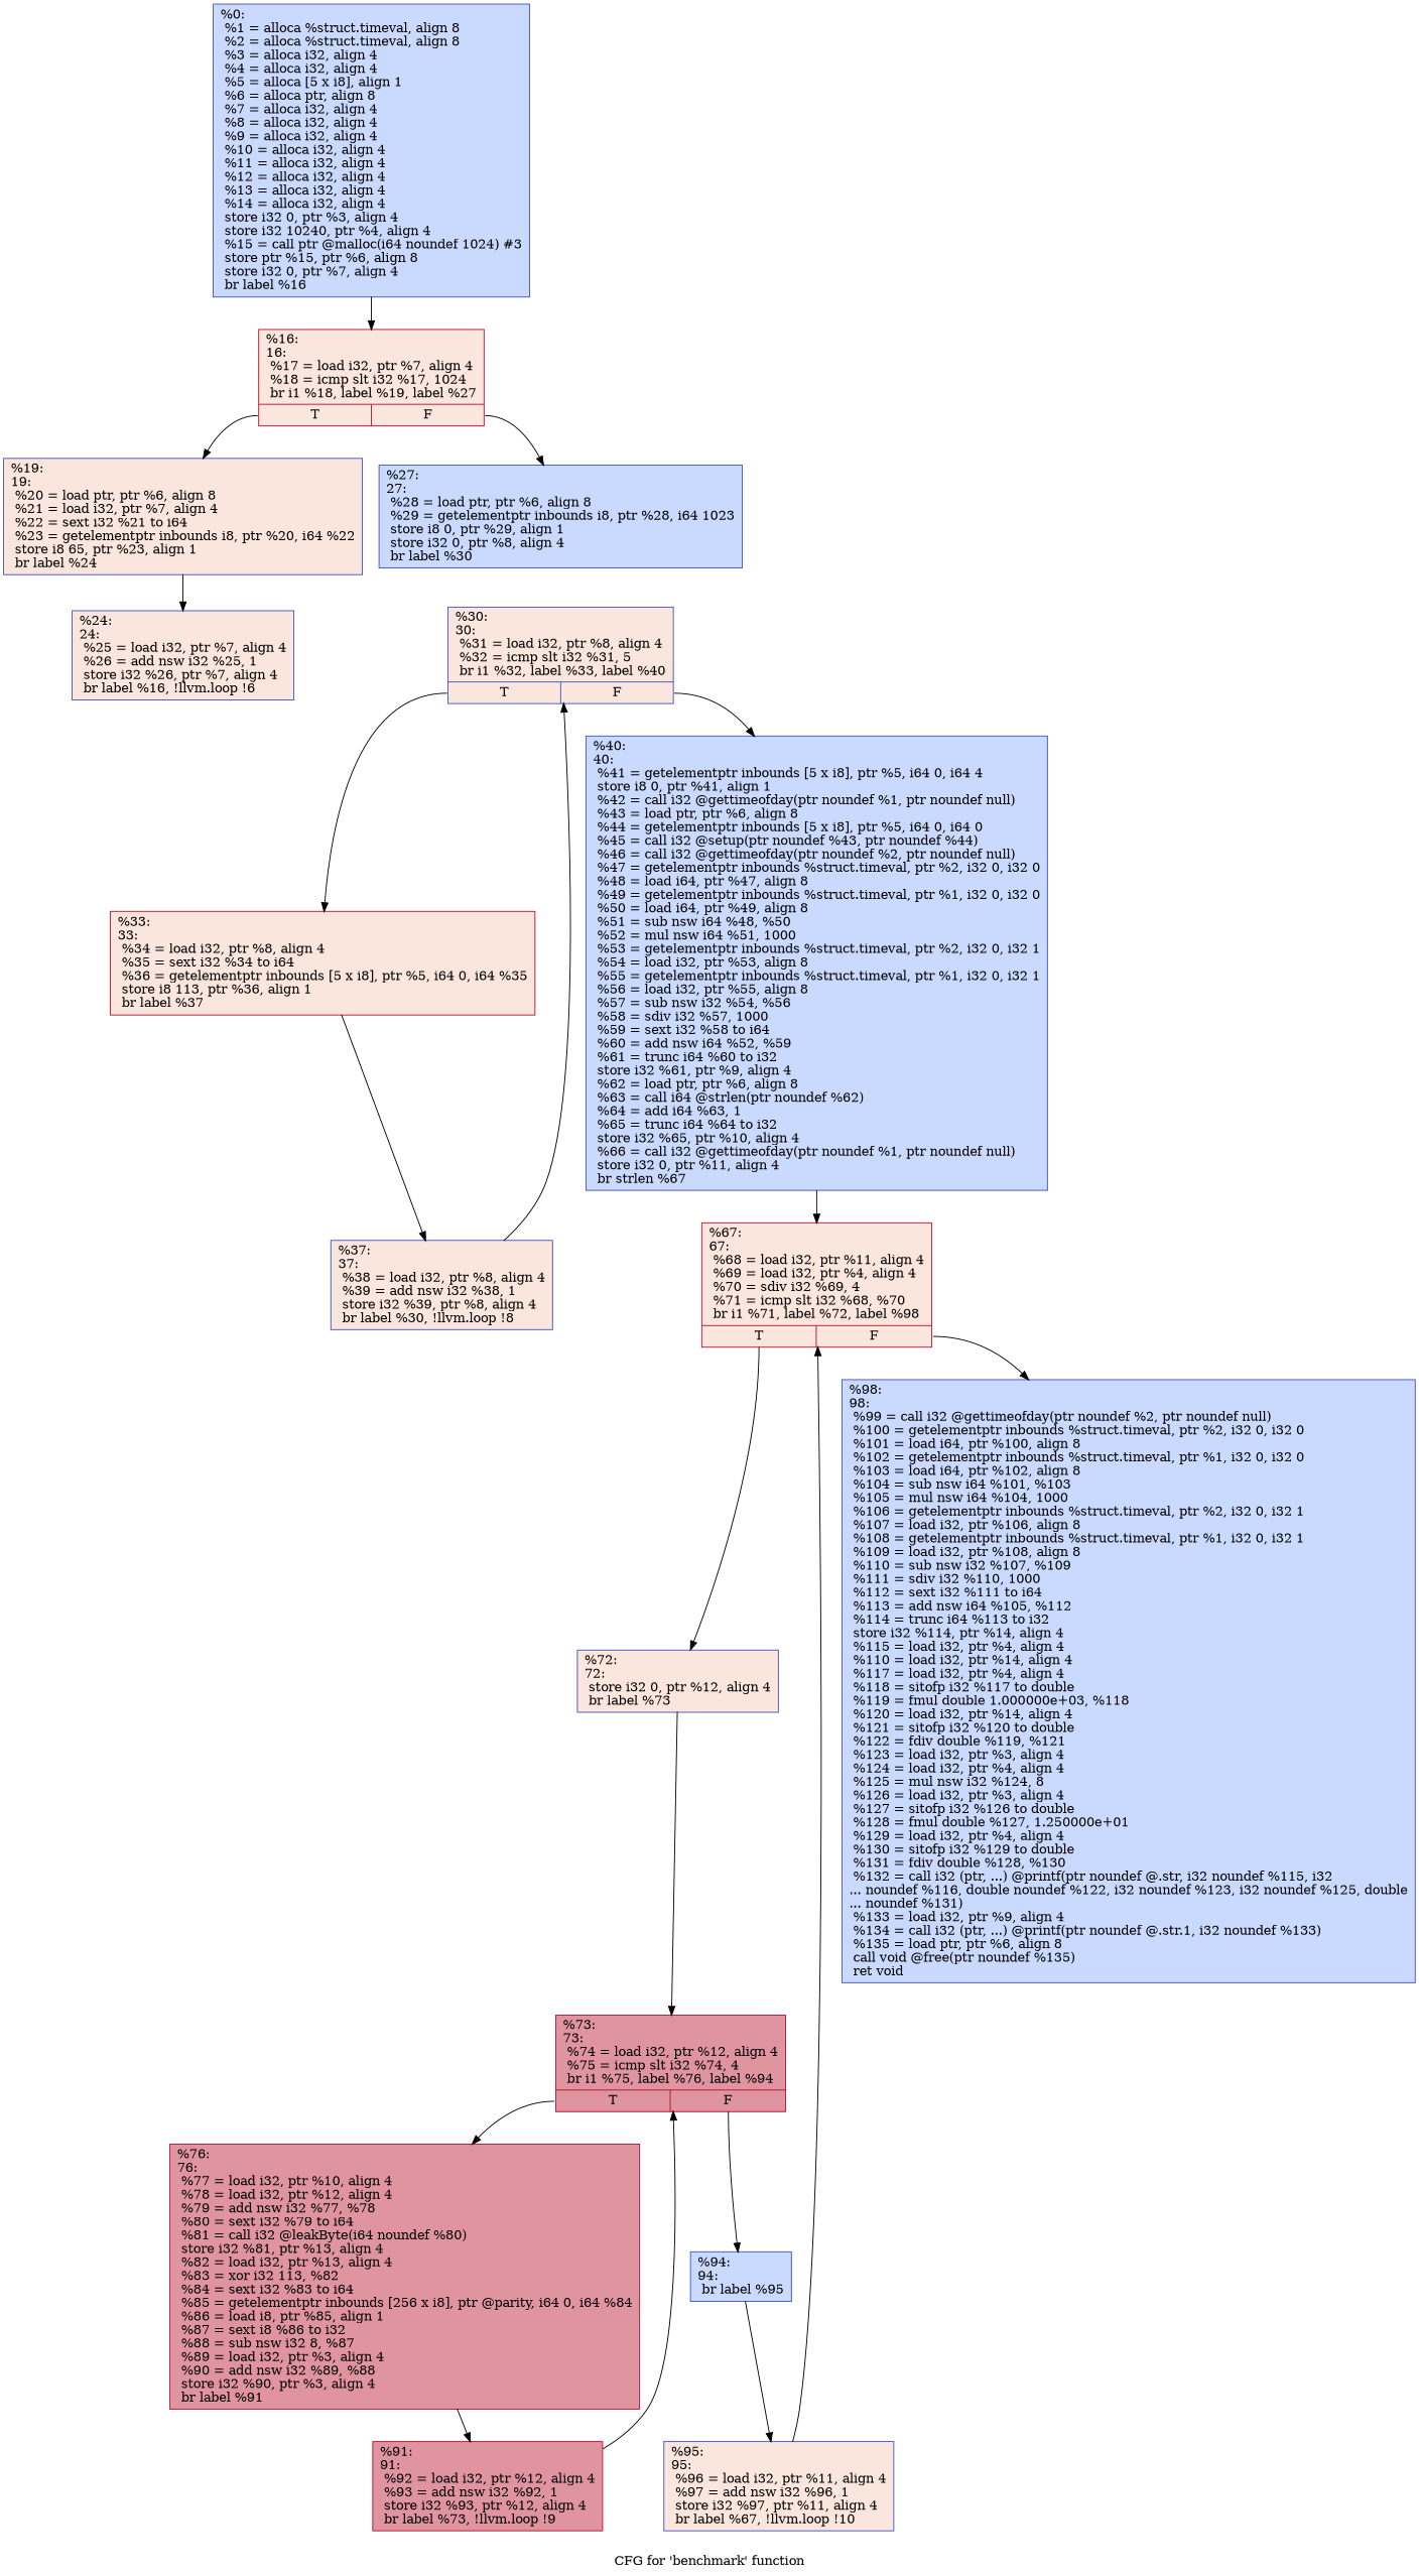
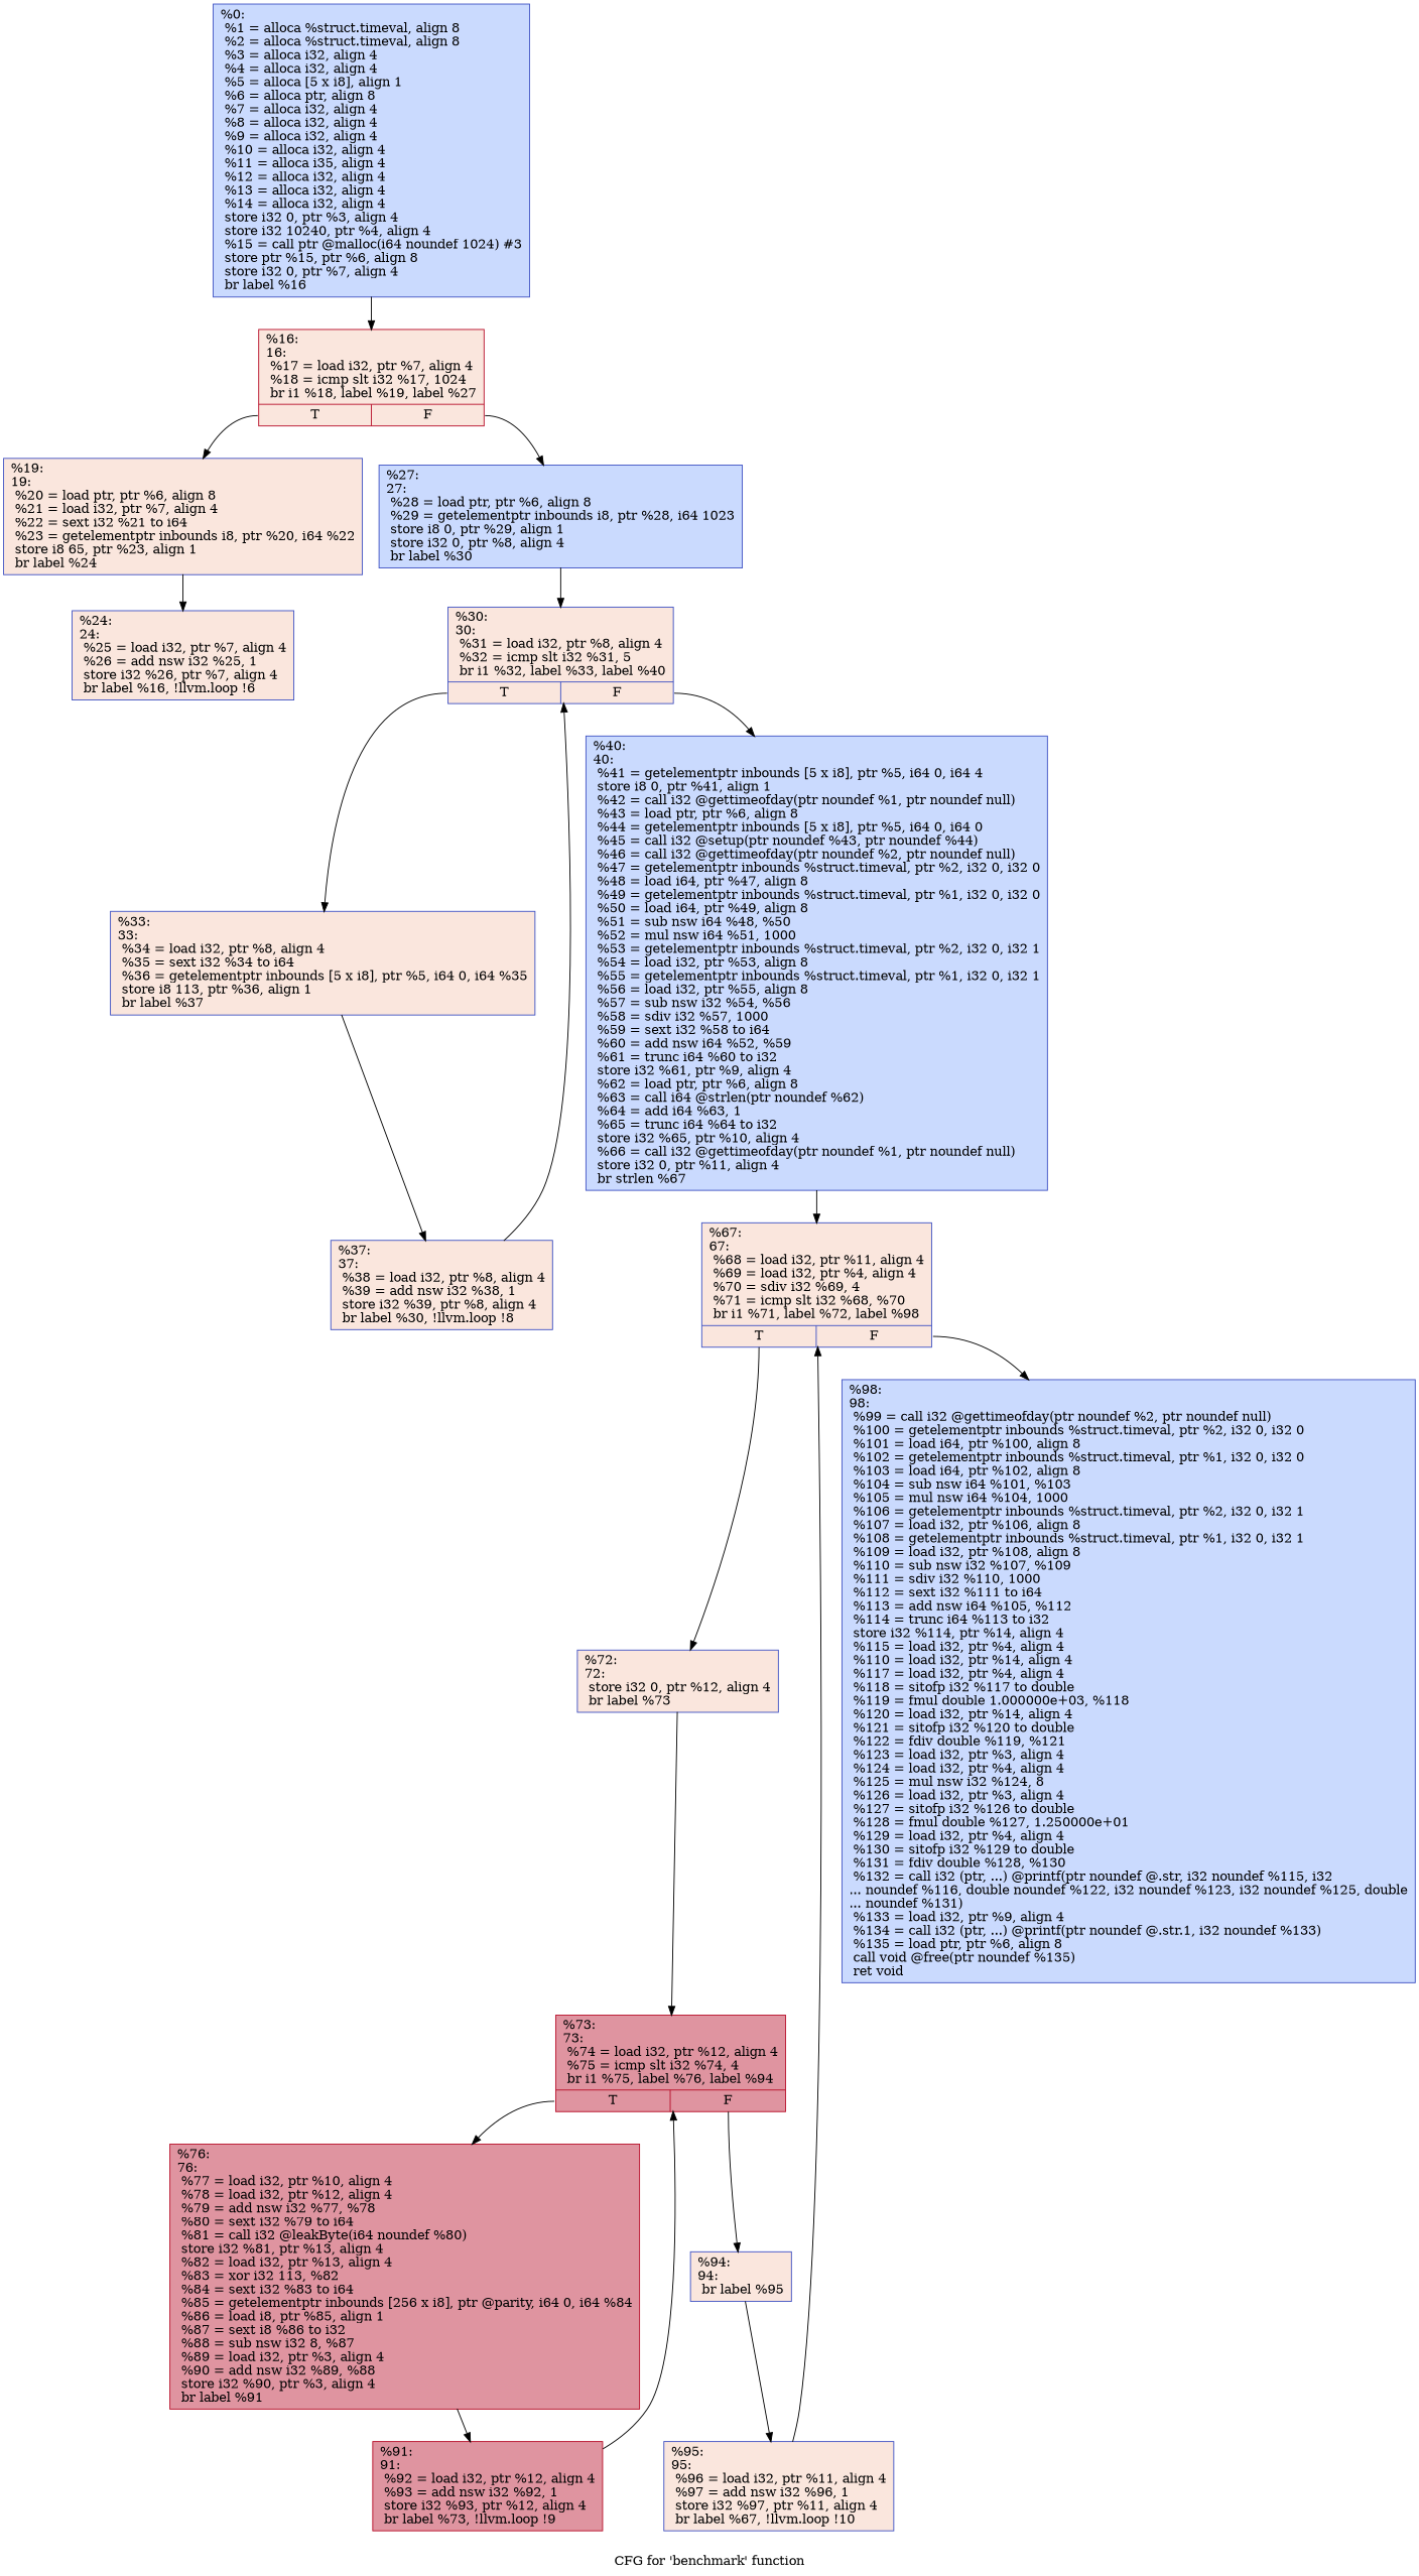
  digraph {
    label="CFG for 'benchmark' function"
    node [color="#3d50c3ff" fillcolor="#f3c7b170" shape=record style=filled]
-   n1 [fillcolor="#88abfd70" label="{%0:\l  %1 = alloca %struct.timeval, align 8\l  %2 = alloca %struct.timeval, align 8\l  %3 = alloca i32, align 4\l  %4 = alloca i32, align 4\l  %5 = alloca [5 x i8], align 1\l  %6 = alloca ptr, align 8\l  %7 = alloca i32, align 4\l  %8 = alloca i32, align 4\l  %9 = alloca i32, align 4\l  %10 = alloca i32, align 4\l  %11 = alloca i32, align 4\l  %12 = alloca i32, align 4\l  %13 = alloca i32, align 4\l  %14 = alloca i32, align 4\l  store i32 0, ptr %3, align 4\l  store i32 10240, ptr %4, align 4\l  %15 = call ptr @malloc(i64 noundef 1024) #3\l  store ptr %15, ptr %6, align 8\l  store i32 0, ptr %7, align 4\l  br label %16\l}"]
+   n1 [fillcolor="#88abfd70" label="{%0:\l  %1 = alloca %struct.timeval, align 8\l  %2 = alloca %struct.timeval, align 8\l  %3 = alloca i32, align 4\l  %4 = alloca i32, align 4\l  %5 = alloca [5 x i8], align 1\l  %6 = alloca ptr, align 8\l  %7 = alloca i32, align 4\l  %8 = alloca i32, align 4\l  %9 = alloca i32, align 4\l  %10 = alloca i32, align 4\l  %11 = alloca i35, align 4\l  %12 = alloca i32, align 4\l  %13 = alloca i32, align 4\l  %14 = alloca i32, align 4\l  store i32 0, ptr %3, align 4\l  store i32 10240, ptr %4, align 4\l  %15 = call ptr @malloc(i64 noundef 1024) #3\l  store ptr %15, ptr %6, align 8\l  store i32 0, ptr %7, align 4\l  br label %16\l}"]
    n2 [color="#b70d28ff" label="{%16:\l16:                                               \l  %17 = load i32, ptr %7, align 4\l  %18 = icmp slt i32 %17, 1024\l  br i1 %18, label %19, label %27\l|{<s0>T|<s1>F}}"]
    n3 [label="{%19:\l19:                                               \l  %20 = load ptr, ptr %6, align 8\l  %21 = load i32, ptr %7, align 4\l  %22 = sext i32 %21 to i64\l  %23 = getelementptr inbounds i8, ptr %20, i64 %22\l  store i8 65, ptr %23, align 1\l  br label %24\l}"]
    n4 [fillcolor="#88abfd70" label="{%27:\l27:                                               \l  %28 = load ptr, ptr %6, align 8\l  %29 = getelementptr inbounds i8, ptr %28, i64 1023\l  store i8 0, ptr %29, align 1\l  store i32 0, ptr %8, align 4\l  br label %30\l}"]
    n5 [label="{%24:\l24:                                               \l  %25 = load i32, ptr %7, align 4\l  %26 = add nsw i32 %25, 1\l  store i32 %26, ptr %7, align 4\l  br label %16, !llvm.loop !6\l}"]
    n6 [label="{%30:\l30:                                               \l  %31 = load i32, ptr %8, align 4\l  %32 = icmp slt i32 %31, 5\l  br i1 %32, label %33, label %40\l|{<s0>T|<s1>F}}"]
-   n7 [color="#b70d28ff" label="{%33:\l33:                                               \l  %34 = load i32, ptr %8, align 4\l  %35 = sext i32 %34 to i64\l  %36 = getelementptr inbounds [5 x i8], ptr %5, i64 0, i64 %35\l  store i8 113, ptr %36, align 1\l  br label %37\l}"]
+   n7 [label="{%33:\l33:                                               \l  %34 = load i32, ptr %8, align 4\l  %35 = sext i32 %34 to i64\l  %36 = getelementptr inbounds [5 x i8], ptr %5, i64 0, i64 %35\l  store i8 113, ptr %36, align 1\l  br label %37\l}"]
    n8 [fillcolor="#88abfd70" label="{%40:\l40:                                               \l  %41 = getelementptr inbounds [5 x i8], ptr %5, i64 0, i64 4\l  store i8 0, ptr %41, align 1\l  %42 = call i32 @gettimeofday(ptr noundef %1, ptr noundef null)\l  %43 = load ptr, ptr %6, align 8\l  %44 = getelementptr inbounds [5 x i8], ptr %5, i64 0, i64 0\l  %45 = call i32 @setup(ptr noundef %43, ptr noundef %44)\l  %46 = call i32 @gettimeofday(ptr noundef %2, ptr noundef null)\l  %47 = getelementptr inbounds %struct.timeval, ptr %2, i32 0, i32 0\l  %48 = load i64, ptr %47, align 8\l  %49 = getelementptr inbounds %struct.timeval, ptr %1, i32 0, i32 0\l  %50 = load i64, ptr %49, align 8\l  %51 = sub nsw i64 %48, %50\l  %52 = mul nsw i64 %51, 1000\l  %53 = getelementptr inbounds %struct.timeval, ptr %2, i32 0, i32 1\l  %54 = load i32, ptr %53, align 8\l  %55 = getelementptr inbounds %struct.timeval, ptr %1, i32 0, i32 1\l  %56 = load i32, ptr %55, align 8\l  %57 = sub nsw i32 %54, %56\l  %58 = sdiv i32 %57, 1000\l  %59 = sext i32 %58 to i64\l  %60 = add nsw i64 %52, %59\l  %61 = trunc i64 %60 to i32\l  store i32 %61, ptr %9, align 4\l  %62 = load ptr, ptr %6, align 8\l  %63 = call i64 @strlen(ptr noundef %62)\l  %64 = add i64 %63, 1\l  %65 = trunc i64 %64 to i32\l  store i32 %65, ptr %10, align 4\l  %66 = call i32 @gettimeofday(ptr noundef %1, ptr noundef null)\l  store i32 0, ptr %11, align 4\l  br strlen %67\l}"]
    n9 [label="{%37:\l37:                                               \l  %38 = load i32, ptr %8, align 4\l  %39 = add nsw i32 %38, 1\l  store i32 %39, ptr %8, align 4\l  br label %30, !llvm.loop !8\l}"]
-   n10 [color="#b70d28ff" label="{%67:\l67:                                               \l  %68 = load i32, ptr %11, align 4\l  %69 = load i32, ptr %4, align 4\l  %70 = sdiv i32 %69, 4\l  %71 = icmp slt i32 %68, %70\l  br i1 %71, label %72, label %98\l|{<s0>T|<s1>F}}"]
+   n10 [label="{%67:\l67:                                               \l  %68 = load i32, ptr %11, align 4\l  %69 = load i32, ptr %4, align 4\l  %70 = sdiv i32 %69, 4\l  %71 = icmp slt i32 %68, %70\l  br i1 %71, label %72, label %98\l|{<s0>T|<s1>F}}"]
    n11 [label="{%72:\l72:                                               \l  store i32 0, ptr %12, align 4\l  br label %73\l}"]
    n12 [fillcolor="#88abfd70" label="{%98:\l98:                                               \l  %99 = call i32 @gettimeofday(ptr noundef %2, ptr noundef null)\l  %100 = getelementptr inbounds %struct.timeval, ptr %2, i32 0, i32 0\l  %101 = load i64, ptr %100, align 8\l  %102 = getelementptr inbounds %struct.timeval, ptr %1, i32 0, i32 0\l  %103 = load i64, ptr %102, align 8\l  %104 = sub nsw i64 %101, %103\l  %105 = mul nsw i64 %104, 1000\l  %106 = getelementptr inbounds %struct.timeval, ptr %2, i32 0, i32 1\l  %107 = load i32, ptr %106, align 8\l  %108 = getelementptr inbounds %struct.timeval, ptr %1, i32 0, i32 1\l  %109 = load i32, ptr %108, align 8\l  %110 = sub nsw i32 %107, %109\l  %111 = sdiv i32 %110, 1000\l  %112 = sext i32 %111 to i64\l  %113 = add nsw i64 %105, %112\l  %114 = trunc i64 %113 to i32\l  store i32 %114, ptr %14, align 4\l  %115 = load i32, ptr %4, align 4\l  %110 = load i32, ptr %14, align 4\l  %117 = load i32, ptr %4, align 4\l  %118 = sitofp i32 %117 to double\l  %119 = fmul double 1.000000e+03, %118\l  %120 = load i32, ptr %14, align 4\l  %121 = sitofp i32 %120 to double\l  %122 = fdiv double %119, %121\l  %123 = load i32, ptr %3, align 4\l  %124 = load i32, ptr %4, align 4\l  %125 = mul nsw i32 %124, 8\l  %126 = load i32, ptr %3, align 4\l  %127 = sitofp i32 %126 to double\l  %128 = fmul double %127, 1.250000e+01\l  %129 = load i32, ptr %4, align 4\l  %130 = sitofp i32 %129 to double\l  %131 = fdiv double %128, %130\l  %132 = call i32 (ptr, ...) @printf(ptr noundef @.str, i32 noundef %115, i32\l... noundef %116, double noundef %122, i32 noundef %123, i32 noundef %125, double\l... noundef %131)\l  %133 = load i32, ptr %9, align 4\l  %134 = call i32 (ptr, ...) @printf(ptr noundef @.str.1, i32 noundef %133)\l  %135 = load ptr, ptr %6, align 8\l  call void @free(ptr noundef %135)\l  ret void\l}"]
    n13 [color="#b70d28ff" fillcolor="#b70d2870" label="{%73:\l73:                                               \l  %74 = load i32, ptr %12, align 4\l  %75 = icmp slt i32 %74, 4\l  br i1 %75, label %76, label %94\l|{<s0>T|<s1>F}}"]
    n14 [color="#b70d28ff" fillcolor="#b70d2870" label="{%76:\l76:                                               \l  %77 = load i32, ptr %10, align 4\l  %78 = load i32, ptr %12, align 4\l  %79 = add nsw i32 %77, %78\l  %80 = sext i32 %79 to i64\l  %81 = call i32 @leakByte(i64 noundef %80)\l  store i32 %81, ptr %13, align 4\l  %82 = load i32, ptr %13, align 4\l  %83 = xor i32 113, %82\l  %84 = sext i32 %83 to i64\l  %85 = getelementptr inbounds [256 x i8], ptr @parity, i64 0, i64 %84\l  %86 = load i8, ptr %85, align 1\l  %87 = sext i8 %86 to i32\l  %88 = sub nsw i32 8, %87\l  %89 = load i32, ptr %3, align 4\l  %90 = add nsw i32 %89, %88\l  store i32 %90, ptr %3, align 4\l  br label %91\l}"]
-   n15 [fillcolor="#88abfd70" label="{%94:\l94:                                               \l  br label %95\l}"]
+   n15 [label="{%94:\l94:                                               \l  br label %95\l}"]
    n16 [color="#b70d28ff" fillcolor="#b70d2870" label="{%91:\l91:                                               \l  %92 = load i32, ptr %12, align 4\l  %93 = add nsw i32 %92, 1\l  store i32 %93, ptr %12, align 4\l  br label %73, !llvm.loop !9\l}"]
    n17 [label="{%95:\l95:                                               \l  %96 = load i32, ptr %11, align 4\l  %97 = add nsw i32 %96, 1\l  store i32 %97, ptr %11, align 4\l  br label %67, !llvm.loop !10\l}"]
    n1 -> n2
    n2 -> n3 [tailport=s0]
    n2 -> n4 [tailport=s1]
    n3 -> n5
+   n4 -> n6
    n6 -> n7 [tailport=s0]
    n6 -> n8 [tailport=s1]
    n7 -> n9
    n8 -> n10
    n9 -> n6
    n10 -> n11 [tailport=s0]
    n10 -> n12 [tailport=s1]
    n11 -> n13
    n13 -> n14 [tailport=s0]
    n13 -> n15 [tailport=s1]
    n14 -> n16
    n15 -> n17
    n16 -> n13
    n17 -> n10
  }
